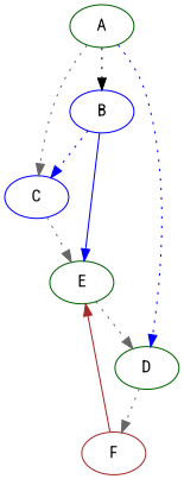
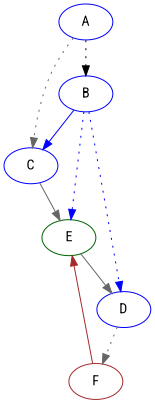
  digraph {
    fontname="Roboto Condensed"
    node [color=blue fontname="Roboto Condensed"]
    edge [color=gray40 fontname="Roboto Condensed" style=dotted]
-   A [color=darkgreen]
+   A
    B
    C
-   D [color=darkgreen]
+   D
    E [color=darkgreen]
    F [color=brown]
    A -> B [color=black]
    A -> C
-   B -> C [color=blue]
-   A -> D [color=blue]
-   B -> E [color=blue style=solid]
-   C -> E
+   B -> C [color=blue style=solid]
+   B -> D [color=blue]
+   B -> E [color=blue]
+   C -> E [style=solid]
    D -> F
-   E -> D
+   E -> D [style=solid]
    F -> E [color=brown style=solid]
  }
